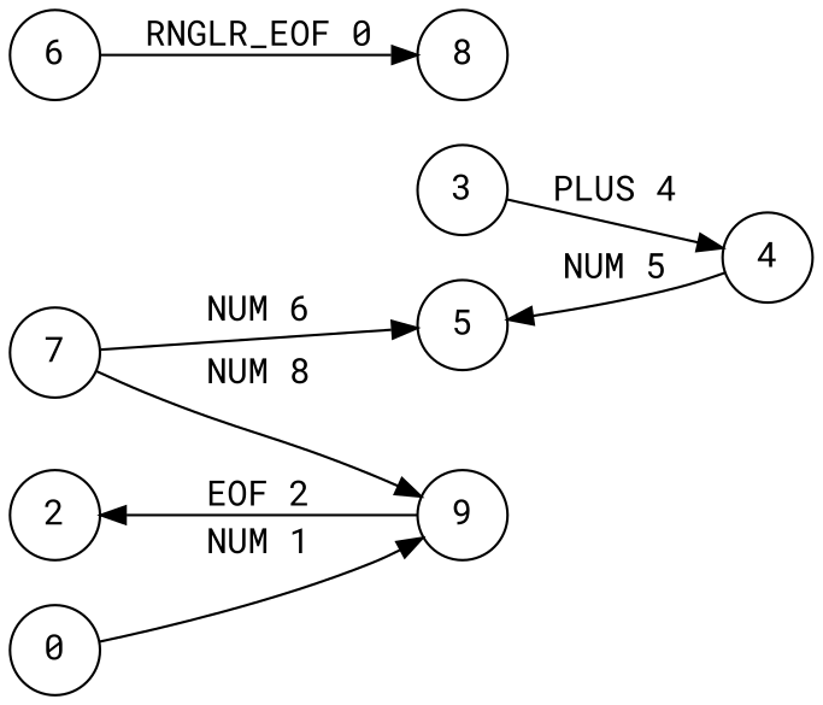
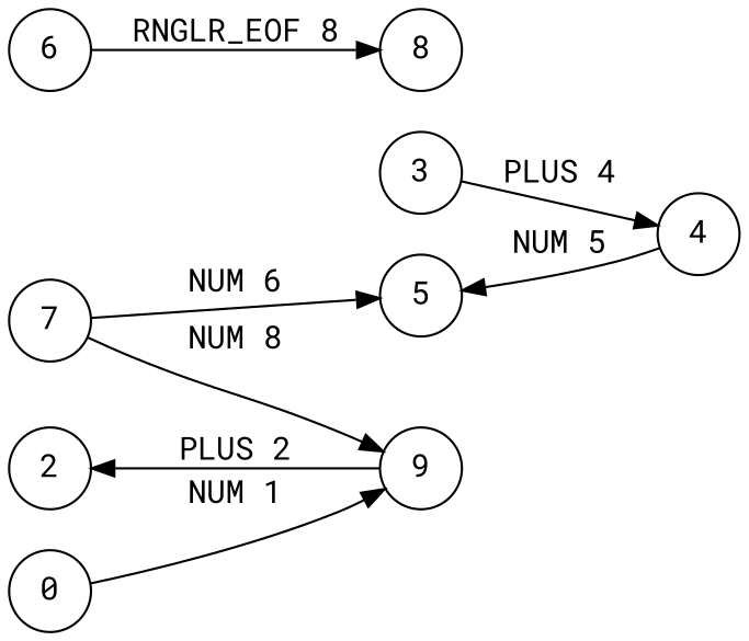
  digraph {
    fontname="Roboto Mono"
    rankdir=LR
    node [fontname="Roboto Mono" shape=circle]
    edge [fontname="Roboto Mono"]
    3
    5
    2
    7
    4
    n6 [label=9]
    0
    6
    8
    subgraph sub_1 {
      rank=same
      3
      5
    }
    subgraph sub_2 {
      rank=same
      2
      7
    }
    3 -> 4 [label="PLUS 4"]
    7 -> 5 [label="NUM 6"]
    7 -> n6 [label="NUM 8"]
    4 -> 5 [label="NUM 5"]
-   n6 -> 2 [label="EOF 2"]
+   n6 -> 2 [label="PLUS 2"]
    0 -> n6 [label="NUM 1"]
-   6 -> 8 [label="RNGLR_EOF 0"]
+   6 -> 8 [label="RNGLR_EOF 8"]
  }
